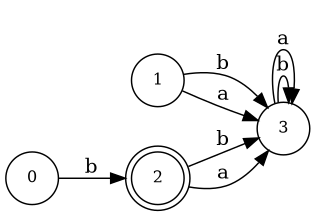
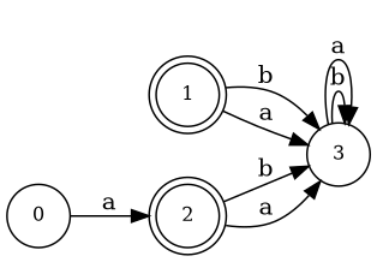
  digraph {
    rankdir=LR
    node [fontcolor=black fontsize=11 shape=doublecircle]
    edge [shape=tee]
    2
    0 [shape=circle]
-   1 [shape=circle]
+   1
    3 [shape=circle]
    2 -> 3 [label=b]
    2 -> 3 [label=a]
-   0 -> 2 [label=b]
+   0 -> 2 [label=a]
    1 -> 3 [label=b]
    1 -> 3 [label=a]
    3 -> 3 [label=b]
    3 -> 3 [label=a]
  }
